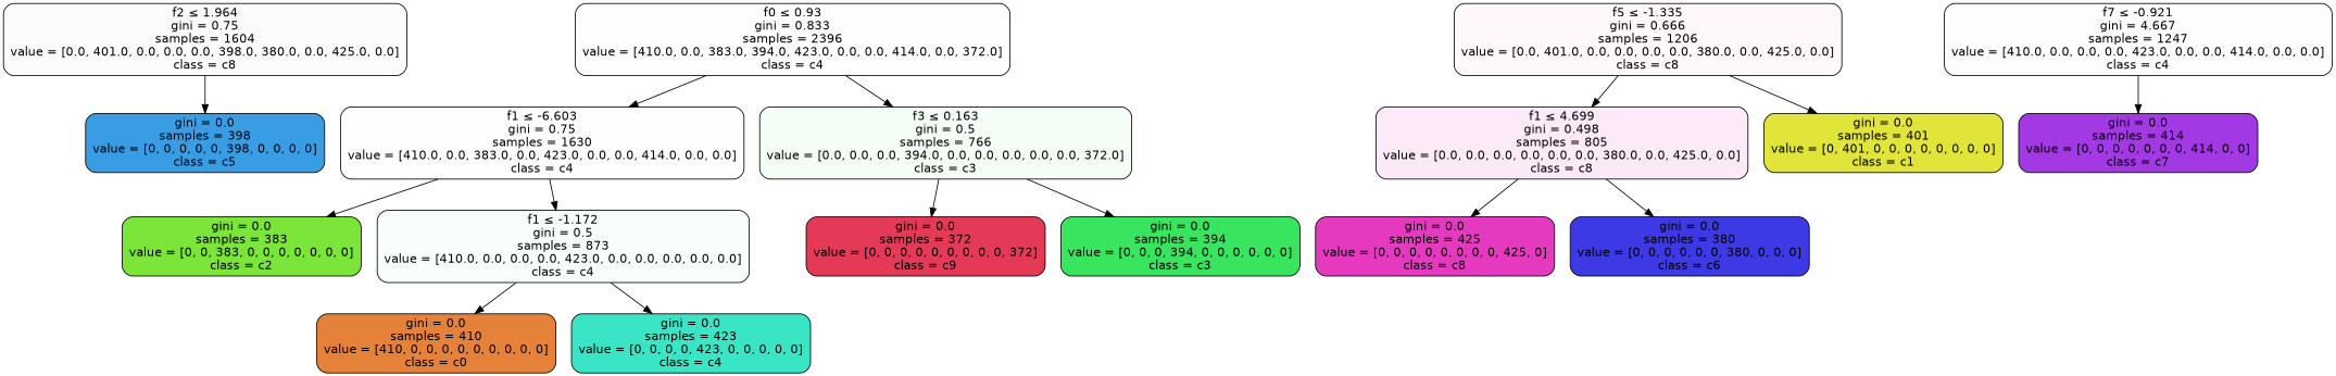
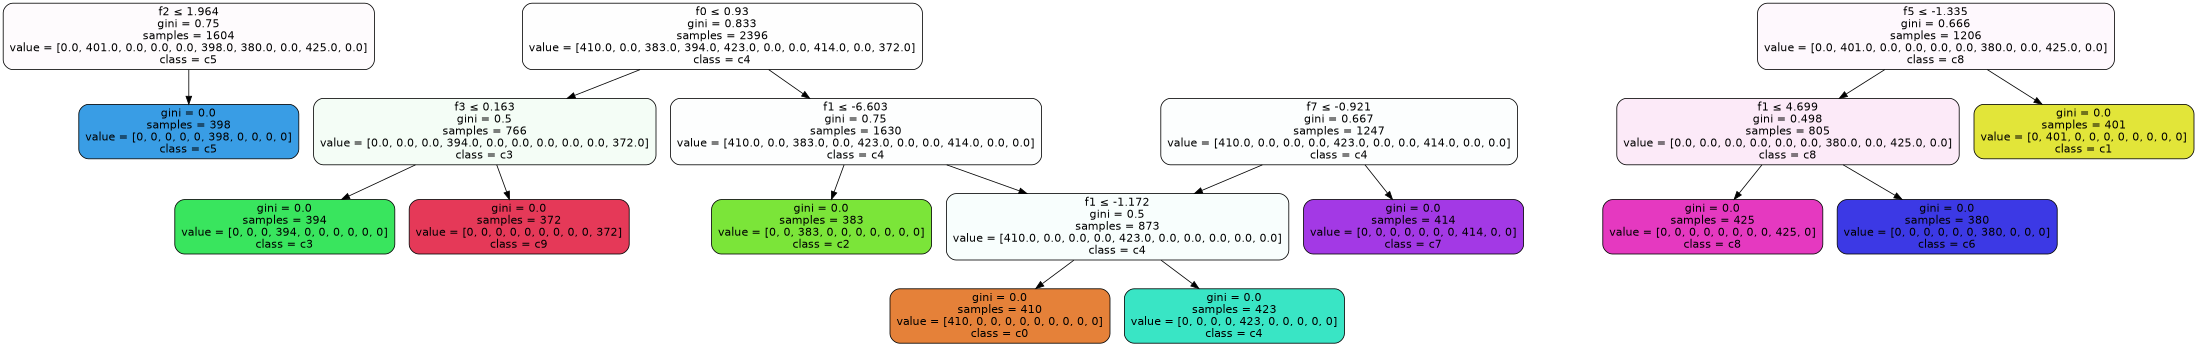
  digraph {
    node [color=black fontname=helvetica shape=box style="filled, rounded"]
    edge [fontname=helvetica]
-   n1 [fillcolor="#e539c005" label=<f2 &le; 1.964<br/>gini = 0.75<br/>samples = 1604<br/>value = [0.0, 401.0, 0.0, 0.0, 0.0, 398.0, 380.0, 0.0, 425.0, 0.0]<br/>class = c8>]
+   n1 [fillcolor="#e539c005" label=<f2 &le; 1.964<br/>gini = 0.75<br/>samples = 1604<br/>value = [0.0, 401.0, 0.0, 0.0, 0.0, 398.0, 380.0, 0.0, 425.0, 0.0]<br/>class = c5>]
    n2 [fillcolor="#399de5ff" label=<gini = 0.0<br/>samples = 398<br/>value = [0, 0, 0, 0, 0, 398, 0, 0, 0, 0]<br/>class = c5>]
    n3 [fillcolor="#39e5c501" label=<f0 &le; 0.93<br/>gini = 0.833<br/>samples = 2396<br/>value = [410.0, 0.0, 383.0, 394.0, 423.0, 0.0, 0.0, 414.0, 0.0, 372.0]<br/>class = c4>]
    n4 [fillcolor="#39e5c502" label=<f1 &le; -6.603<br/>gini = 0.75<br/>samples = 1630<br/>value = [410.0, 0.0, 383.0, 0.0, 423.0, 0.0, 0.0, 414.0, 0.0, 0.0]<br/>class = c4>]
    n5 [fillcolor="#39e55e0e" label=<f3 &le; 0.163<br/>gini = 0.5<br/>samples = 766<br/>value = [0.0, 0.0, 0.0, 394.0, 0.0, 0.0, 0.0, 0.0, 0.0, 372.0]<br/>class = c3>]
    n6 [fillcolor="#e539c008" label=<f5 &le; -1.335<br/>gini = 0.666<br/>samples = 1206<br/>value = [0.0, 401.0, 0.0, 0.0, 0.0, 0.0, 380.0, 0.0, 425.0, 0.0]<br/>class = c8>]
    n7 [fillcolor="#e539c01b" label=<f1 &le; 4.699<br/>gini = 0.498<br/>samples = 805<br/>value = [0.0, 0.0, 0.0, 0.0, 0.0, 0.0, 380.0, 0.0, 425.0, 0.0]<br/>class = c8>]
    n8 [fillcolor="#e2e539ff" label=<gini = 0.0<br/>samples = 401<br/>value = [0, 401, 0, 0, 0, 0, 0, 0, 0, 0]<br/>class = c1>]
    n9 [fillcolor="#e539c0ff" label=<gini = 0.0<br/>samples = 425<br/>value = [0, 0, 0, 0, 0, 0, 0, 0, 425, 0]<br/>class = c8>]
    n10 [fillcolor="#3c39e5ff" label=<gini = 0.0<br/>samples = 380<br/>value = [0, 0, 0, 0, 0, 0, 380, 0, 0, 0]<br/>class = c6>]
    n11 [fillcolor="#7be539ff" label=<gini = 0.0<br/>samples = 383<br/>value = [0, 0, 383, 0, 0, 0, 0, 0, 0, 0]<br/>class = c2>]
    n12 [fillcolor="#39e5c508" label=<f1 &le; -1.172<br/>gini = 0.5<br/>samples = 873<br/>value = [410.0, 0.0, 0.0, 0.0, 423.0, 0.0, 0.0, 0.0, 0.0, 0.0]<br/>class = c4>]
    n13 [fillcolor="#e53958ff" label=<gini = 0.0<br/>samples = 372<br/>value = [0, 0, 0, 0, 0, 0, 0, 0, 0, 372]<br/>class = c9>]
    n14 [fillcolor="#39e55eff" label=<gini = 0.0<br/>samples = 394<br/>value = [0, 0, 0, 394, 0, 0, 0, 0, 0, 0]<br/>class = c3>]
-   n15 [fillcolor="#39e5c503" label=<f7 &le; -0.921<br/>gini = 4.667<br/>samples = 1247<br/>value = [410.0, 0.0, 0.0, 0.0, 423.0, 0.0, 0.0, 414.0, 0.0, 0.0]<br/>class = c4>]
+   n15 [fillcolor="#39e5c503" label=<f7 &le; -0.921<br/>gini = 0.667<br/>samples = 1247<br/>value = [410.0, 0.0, 0.0, 0.0, 423.0, 0.0, 0.0, 414.0, 0.0, 0.0]<br/>class = c4>]
    n16 [fillcolor="#a339e5ff" label=<gini = 0.0<br/>samples = 414<br/>value = [0, 0, 0, 0, 0, 0, 0, 414, 0, 0]<br/>class = c7>]
    n17 [fillcolor="#e58139ff" label=<gini = 0.0<br/>samples = 410<br/>value = [410, 0, 0, 0, 0, 0, 0, 0, 0, 0]<br/>class = c0>]
    n18 [fillcolor="#39e5c5ff" label=<gini = 0.0<br/>samples = 423<br/>value = [0, 0, 0, 0, 423, 0, 0, 0, 0, 0]<br/>class = c4>]
    n1 -> n2
    n3 -> n4
    n3 -> n5
    n4 -> n11
    n4 -> n12
    n5 -> n13
    n5 -> n14
    n6 -> n7
    n6 -> n8
    n7 -> n9
    n7 -> n10
    n12 -> n17
    n12 -> n18
+   n15 -> n12
    n15 -> n16
  }
